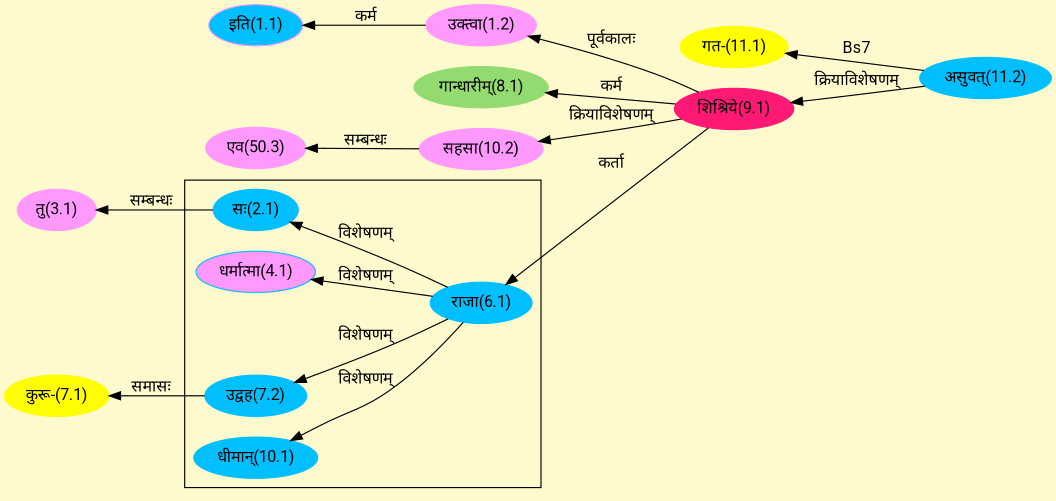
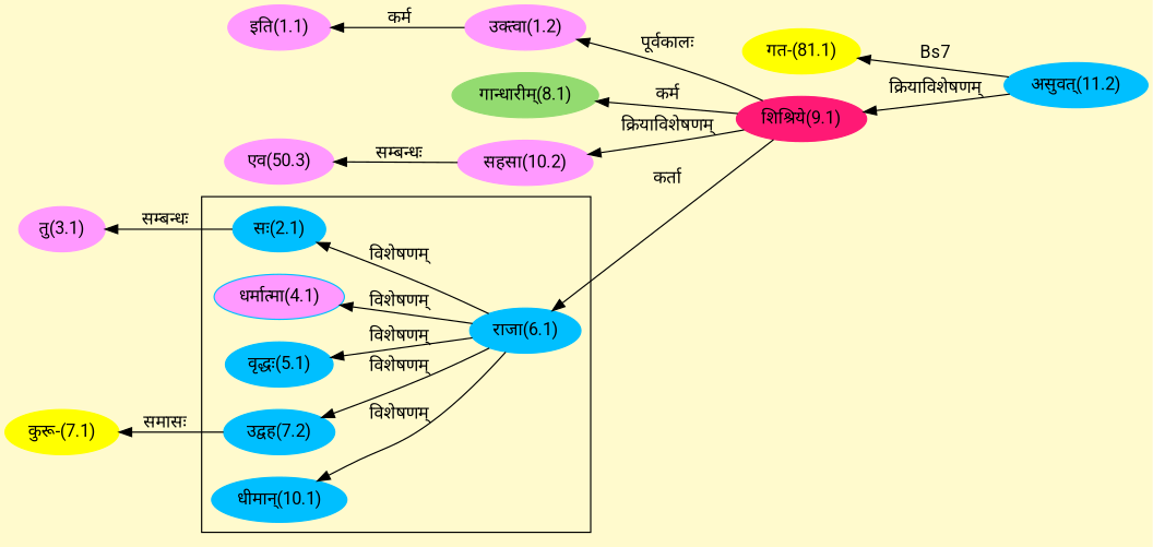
  digraph {
    bgcolor=lemonchiffon1
    compound=true
    fontname=Roboto
    rankdir=LR
    node [color="#00BFFF" fontname=Roboto style=filled]
    edge [dir=back fontname=Roboto]
    n1 [label="सः(2.1)"]
    n2 [label="राजा(6.1)"]
    n3 [fillcolor="#FF99FF" label="धर्मात्मा(4.1)"]
+   n4 [label="वृद्धः(5.1)"]
    n5 [label="उद्वह(7.2)"]
    n6 [label="धीमान्(10.1)"]
    n7 [color="#FF1975" label="शिश्रिये(9.1)"]
    n8 [label="असुवत्(11.2)"]
-   n9 [color="#FF99FF" label="इति(1.1)" fillcolor="#00BFFF"]
+   n9 [color="#FF99FF" label="इति(1.1)"]
    n10 [color="#FF99FF" label="उक्त्वा(1.2)"]
    n11 [color="#FF99FF" label="तु(3.1)"]
    n12 [color="#FFFF00" label="कुरू-(7.1)"]
    n13 [color="#93DB70" label="गान्धारीम्(8.1)"]
    n14 [color="#FF99FF" label="सहसा(10.2)"]
    n15 [color="#FF99FF" label="एव(50.3)"]
-   n16 [color="#FFFF00" label="गत-(11.1)"]
+   n16 [color="#FFFF00" label="गत-(81.1)"]
    subgraph cluster_1 {
      n1
      n2
      n3
+     n4
      n5
      n6
    }
    n1 -> n2 [label="विशेषणम्"]
    n2 -> n7 [label="कर्ता"]
    n3 -> n2 [label="विशेषणम्"]
+   n4 -> n2 [label="विशेषणम्"]
    n5 -> n2 [label="विशेषणम्"]
    n6 -> n2 [label="विशेषणम्"]
    n7 -> n8 [label="क्रियाविशेषणम्"]
    n9 -> n10 [label="कर्म"]
    n10 -> n7 [label="पूर्वकालः"]
    n11 -> n1 [label="सम्बन्धः"]
    n12 -> n5 [label="समासः"]
    n13 -> n7 [label="कर्म"]
    n14 -> n7 [label="क्रियाविशेषणम्"]
    n15 -> n14 [label="सम्बन्धः"]
    n16 -> n8 [label=Bs7]
  }
